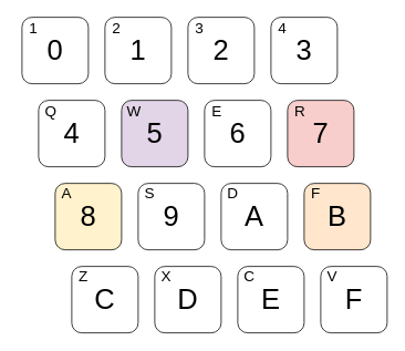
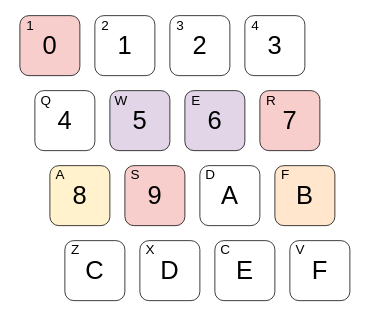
  <mxCell id="0" />
  <mxCell id="1" parent="0" />
- <mxCell id="2" value="&lt;font style=&quot;font-size: 34px&quot;&gt;0&lt;/font&gt;" style="rounded=1;whiteSpace=wrap;html=1;" vertex="1" parent="1"><mxGeometry x="26" y="20" width="80" height="80" as="geometry" /></mxCell>
+ <mxCell id="2" value="&lt;font style=&quot;font-size: 34px&quot;&gt;0&lt;/font&gt;" style="rounded=1;whiteSpace=wrap;html=1;fillColor=#f8cecc;" vertex="1" parent="1"><mxGeometry x="26" y="20" width="80" height="80" as="geometry" /></mxCell>
  <mxCell id="3" value="1" style="text;html=1;strokeColor=none;fillColor=none;align=center;verticalAlign=middle;whiteSpace=wrap;rounded=0;fontSize=18;" vertex="1" parent="1"><mxGeometry x="20" y="24" width="40" height="20" as="geometry" /></mxCell>
  <mxCell id="4" value="&lt;font style=&quot;font-size: 34px&quot;&gt;1&lt;/font&gt;" style="rounded=1;whiteSpace=wrap;html=1;" vertex="1" parent="1"><mxGeometry x="126" y="20" width="80" height="80" as="geometry" /></mxCell>
  <mxCell id="5" value="2" style="text;html=1;strokeColor=none;fillColor=none;align=center;verticalAlign=middle;whiteSpace=wrap;rounded=0;fontSize=18;" vertex="1" parent="1"><mxGeometry x="120" y="24" width="40" height="20" as="geometry" /></mxCell>
  <mxCell id="6" value="&lt;font style=&quot;font-size: 34px&quot;&gt;2&lt;/font&gt;" style="rounded=1;whiteSpace=wrap;html=1;" vertex="1" parent="1"><mxGeometry x="226" y="20" width="80" height="80" as="geometry" /></mxCell>
  <mxCell id="7" value="3" style="text;html=1;strokeColor=none;fillColor=none;align=center;verticalAlign=middle;whiteSpace=wrap;rounded=0;fontSize=18;" vertex="1" parent="1"><mxGeometry x="220" y="24" width="40" height="20" as="geometry" /></mxCell>
  <mxCell id="8" value="&lt;font style=&quot;font-size: 34px&quot;&gt;3&lt;/font&gt;" style="rounded=1;whiteSpace=wrap;html=1;" vertex="1" parent="1"><mxGeometry x="326" y="20" width="80" height="80" as="geometry" /></mxCell>
  <mxCell id="9" value="4" style="text;html=1;strokeColor=none;fillColor=none;align=center;verticalAlign=middle;whiteSpace=wrap;rounded=0;fontSize=18;" vertex="1" parent="1"><mxGeometry x="320" y="24" width="40" height="20" as="geometry" /></mxCell>
  <mxCell id="10" value="&lt;font style=&quot;font-size: 34px&quot;&gt;4&lt;/font&gt;" style="rounded=1;whiteSpace=wrap;html=1;" vertex="1" parent="1"><mxGeometry x="46" y="120" width="80" height="80" as="geometry" /></mxCell>
  <mxCell id="11" value="Q" style="text;html=1;strokeColor=none;fillColor=none;align=center;verticalAlign=middle;whiteSpace=wrap;rounded=0;fontSize=18;" vertex="1" parent="1"><mxGeometry x="41" y="123" width="40" height="20" as="geometry" /></mxCell>
  <mxCell id="12" value="&lt;font style=&quot;font-size: 34px&quot;&gt;5&lt;/font&gt;" style="rounded=1;whiteSpace=wrap;html=1;fillColor=#e1d5e7;" vertex="1" parent="1"><mxGeometry x="146" y="120" width="80" height="80" as="geometry" /></mxCell>
  <mxCell id="13" value="W" style="text;html=1;strokeColor=none;fillColor=none;align=center;verticalAlign=middle;whiteSpace=wrap;rounded=0;fontSize=18;" vertex="1" parent="1"><mxGeometry x="141" y="123" width="40" height="20" as="geometry" /></mxCell>
- <mxCell id="14" value="&lt;font style=&quot;font-size: 34px&quot;&gt;6&lt;/font&gt;" style="rounded=1;whiteSpace=wrap;html=1;" vertex="1" parent="1"><mxGeometry x="246" y="120" width="80" height="80" as="geometry" /></mxCell>
+ <mxCell id="14" value="&lt;font style=&quot;font-size: 34px&quot;&gt;6&lt;/font&gt;" style="rounded=1;whiteSpace=wrap;html=1;fillColor=#e1d5e7;" vertex="1" parent="1"><mxGeometry x="246" y="120" width="80" height="80" as="geometry" /></mxCell>
  <mxCell id="15" value="E" style="text;html=1;strokeColor=none;fillColor=none;align=center;verticalAlign=middle;whiteSpace=wrap;rounded=0;fontSize=18;" vertex="1" parent="1"><mxGeometry x="241" y="123" width="40" height="20" as="geometry" /></mxCell>
  <mxCell id="16" value="&lt;font style=&quot;font-size: 34px&quot;&gt;7&lt;/font&gt;" style="rounded=1;whiteSpace=wrap;html=1;fillColor=#f8cecc;" vertex="1" parent="1"><mxGeometry x="346" y="120" width="80" height="80" as="geometry" /></mxCell>
  <mxCell id="17" value="R" style="text;html=1;strokeColor=none;fillColor=none;align=center;verticalAlign=middle;whiteSpace=wrap;rounded=0;fontSize=18;" vertex="1" parent="1"><mxGeometry x="341" y="123" width="40" height="20" as="geometry" /></mxCell>
  <mxCell id="18" value="&lt;font style=&quot;font-size: 34px&quot;&gt;8&lt;/font&gt;" style="rounded=1;whiteSpace=wrap;html=1;fillColor=#fff2cc;" vertex="1" parent="1"><mxGeometry x="66" y="220" width="80" height="80" as="geometry" /></mxCell>
  <mxCell id="19" value="A" style="text;html=1;strokeColor=none;fillColor=none;align=center;verticalAlign=middle;whiteSpace=wrap;rounded=0;fontSize=18;" vertex="1" parent="1"><mxGeometry x="60" y="222" width="40" height="20" as="geometry" /></mxCell>
- <mxCell id="20" value="&lt;font style=&quot;font-size: 34px&quot;&gt;9&lt;/font&gt;" style="rounded=1;whiteSpace=wrap;html=1;" vertex="1" parent="1"><mxGeometry x="166" y="220" width="80" height="80" as="geometry" /></mxCell>
+ <mxCell id="20" value="&lt;font style=&quot;font-size: 34px&quot;&gt;9&lt;/font&gt;" style="rounded=1;whiteSpace=wrap;html=1;fillColor=#f8cecc;" vertex="1" parent="1"><mxGeometry x="166" y="220" width="80" height="80" as="geometry" /></mxCell>
  <mxCell id="21" value="S" style="text;html=1;strokeColor=none;fillColor=none;align=center;verticalAlign=middle;whiteSpace=wrap;rounded=0;fontSize=18;" vertex="1" parent="1"><mxGeometry x="160" y="222" width="40" height="20" as="geometry" /></mxCell>
  <mxCell id="22" value="&lt;font style=&quot;font-size: 34px&quot;&gt;A&lt;/font&gt;" style="rounded=1;whiteSpace=wrap;html=1;" vertex="1" parent="1"><mxGeometry x="266" y="220" width="80" height="80" as="geometry" /></mxCell>
  <mxCell id="23" value="D" style="text;html=1;strokeColor=none;fillColor=none;align=center;verticalAlign=middle;whiteSpace=wrap;rounded=0;fontSize=18;" vertex="1" parent="1"><mxGeometry x="260" y="222" width="40" height="20" as="geometry" /></mxCell>
  <mxCell id="24" value="&lt;font style=&quot;font-size: 34px&quot;&gt;B&lt;/font&gt;" style="rounded=1;whiteSpace=wrap;html=1;fillColor=#ffe6cc;" vertex="1" parent="1"><mxGeometry x="366" y="220" width="80" height="80" as="geometry" /></mxCell>
  <mxCell id="25" value="F" style="text;html=1;strokeColor=none;fillColor=none;align=center;verticalAlign=middle;whiteSpace=wrap;rounded=0;fontSize=18;" vertex="1" parent="1"><mxGeometry x="360" y="222" width="40" height="20" as="geometry" /></mxCell>
  <mxCell id="26" value="&lt;font style=&quot;font-size: 34px&quot;&gt;C&lt;/font&gt;" style="rounded=1;whiteSpace=wrap;html=1;" vertex="1" parent="1"><mxGeometry x="86" y="320" width="80" height="80" as="geometry" /></mxCell>
  <mxCell id="27" value="Z" style="text;html=1;strokeColor=none;fillColor=none;align=center;verticalAlign=middle;whiteSpace=wrap;rounded=0;fontSize=18;" vertex="1" parent="1"><mxGeometry x="80" y="322" width="40" height="20" as="geometry" /></mxCell>
  <mxCell id="28" value="&lt;font style=&quot;font-size: 34px&quot;&gt;D&lt;/font&gt;" style="rounded=1;whiteSpace=wrap;html=1;" vertex="1" parent="1"><mxGeometry x="186" y="320" width="80" height="80" as="geometry" /></mxCell>
  <mxCell id="29" value="X" style="text;html=1;strokeColor=none;fillColor=none;align=center;verticalAlign=middle;whiteSpace=wrap;rounded=0;fontSize=18;" vertex="1" parent="1"><mxGeometry x="180" y="322" width="40" height="20" as="geometry" /></mxCell>
  <mxCell id="30" value="&lt;font style=&quot;font-size: 34px&quot;&gt;E&lt;/font&gt;" style="rounded=1;whiteSpace=wrap;html=1;" vertex="1" parent="1"><mxGeometry x="286" y="320" width="80" height="80" as="geometry" /></mxCell>
  <mxCell id="31" value="C" style="text;html=1;strokeColor=none;fillColor=none;align=center;verticalAlign=middle;whiteSpace=wrap;rounded=0;fontSize=18;" vertex="1" parent="1"><mxGeometry x="280" y="322" width="40" height="20" as="geometry" /></mxCell>
  <mxCell id="32" value="&lt;font style=&quot;font-size: 34px&quot;&gt;F&lt;/font&gt;" style="rounded=1;whiteSpace=wrap;html=1;" vertex="1" parent="1"><mxGeometry x="386" y="320" width="80" height="80" as="geometry" /></mxCell>
  <mxCell id="33" value="V" style="text;html=1;strokeColor=none;fillColor=none;align=center;verticalAlign=middle;whiteSpace=wrap;rounded=0;fontSize=18;" vertex="1" parent="1"><mxGeometry x="380" y="322" width="40" height="20" as="geometry" /></mxCell>
